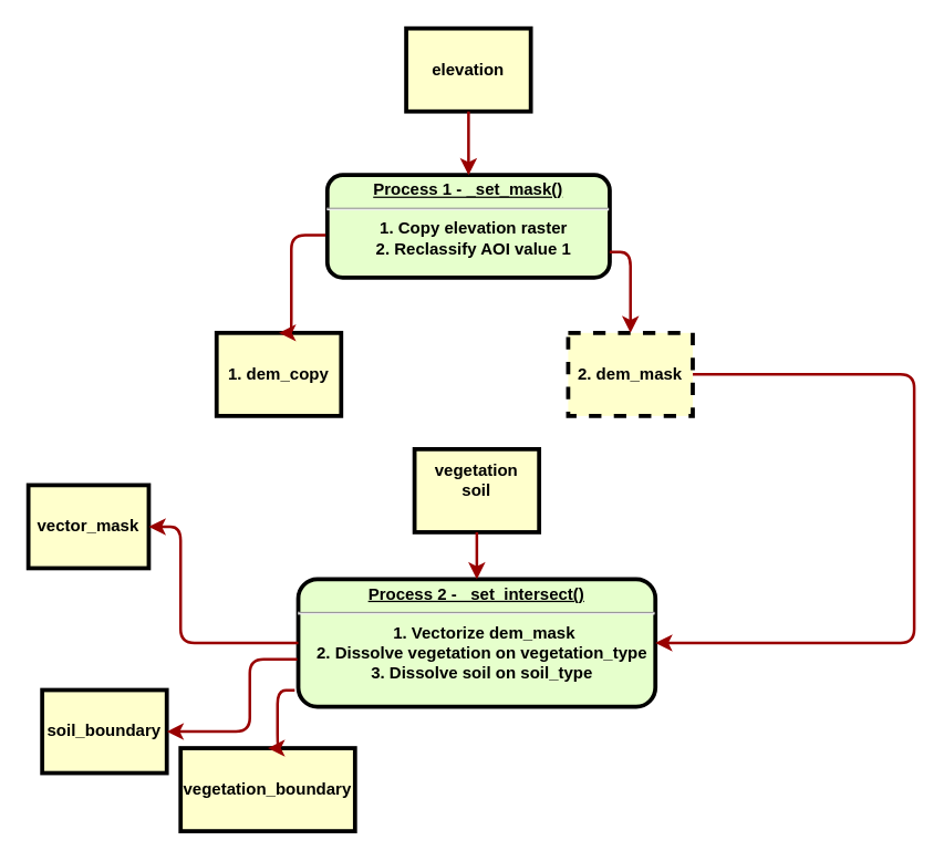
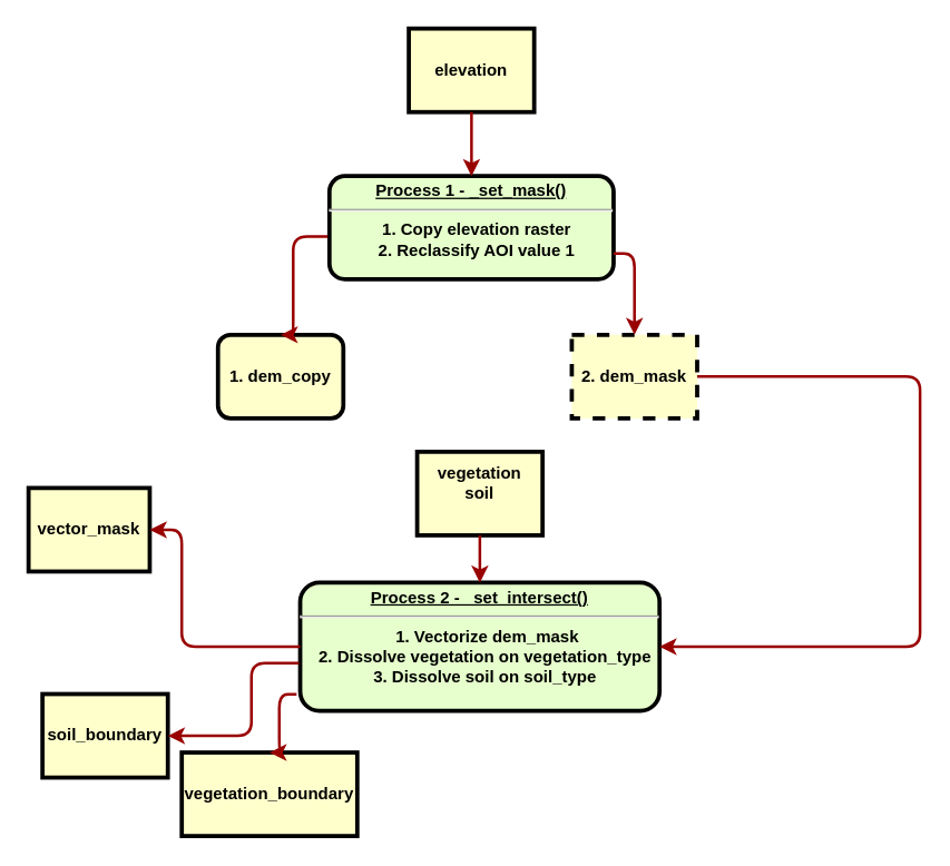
  <mxCell id="0" />
  <mxCell id="1" parent="0" />
  <mxCell id="2" value="&lt;p style=&quot;margin: 0px ; margin-top: 4px ; text-align: center ; text-decoration: underline&quot;&gt;&lt;strong&gt;Process 1 - _set_mask()&lt;br&gt;&lt;/strong&gt;&lt;/p&gt;&lt;hr&gt;&lt;p style=&quot;margin: 0px ; margin-left: 8px&quot;&gt;1. Copy elevation raster&lt;/p&gt;&lt;p style=&quot;margin: 0px ; margin-left: 8px&quot;&gt;2. Reclassify AOI value 1&lt;br&gt;&lt;/p&gt;" style="verticalAlign=middle;align=center;overflow=fill;fontSize=12;fontFamily=Helvetica;html=1;rounded=1;fontStyle=1;strokeWidth=3;fillColor=#E6FFCC" parent="1" vertex="1"><mxGeometry x="236" y="126" width="204" height="74" as="geometry" /></mxCell>
  <mxCell id="3" value="elevation" style="whiteSpace=wrap;align=center;verticalAlign=middle;fontStyle=1;strokeWidth=3;fillColor=#FFFFCC" parent="1" vertex="1"><mxGeometry x="293" y="20" width="90" height="60" as="geometry" /></mxCell>
- <mxCell id="4" value="1. dem_copy" style="whiteSpace=wrap;align=center;verticalAlign=middle;fontStyle=1;strokeWidth=3;fillColor=#FFFFCC" parent="1" vertex="1"><mxGeometry x="156" y="240" width="90" height="60" as="geometry" /></mxCell>
+ <mxCell id="4" value="1. dem_copy" style="whiteSpace=wrap;align=center;verticalAlign=middle;fontStyle=1;strokeWidth=3;fillColor=#FFFFCC;rounded=1;" parent="1" vertex="1"><mxGeometry x="156" y="240" width="90" height="60" as="geometry" /></mxCell>
  <mxCell id="5" value="" style="edgeStyle=none;noEdgeStyle=1;strokeColor=#990000;strokeWidth=2" parent="1" source="3" target="2" edge="1"><mxGeometry width="100" height="100" relative="1" as="geometry"><mxPoint x="20" y="140" as="sourcePoint" /><mxPoint x="120" y="40" as="targetPoint" /></mxGeometry></mxCell>
  <mxCell id="6" value="" style="edgeStyle=elbowEdgeStyle;elbow=horizontal;strokeColor=#990000;strokeWidth=2;entryX=0.5;entryY=0;entryDx=0;entryDy=0;exitX=-0.006;exitY=0.585;exitDx=0;exitDy=0;exitPerimeter=0;" parent="1" source="2" target="4" edge="1"><mxGeometry width="100" height="100" relative="1" as="geometry"><mxPoint x="50" y="390" as="sourcePoint" /><mxPoint x="280" y="281" as="targetPoint" /><Array as="points"><mxPoint x="210" y="200" /></Array></mxGeometry></mxCell>
  <mxCell id="7" style="edgeStyle=orthogonalEdgeStyle;rounded=0;orthogonalLoop=1;jettySize=auto;html=1;exitX=0.5;exitY=1;exitDx=0;exitDy=0;" parent="1" edge="1"><mxGeometry relative="1" as="geometry"><mxPoint x="321" y="251" as="sourcePoint" /><mxPoint x="321" y="251" as="targetPoint" /></mxGeometry></mxCell>
  <mxCell id="8" value="2. dem_mask" style="whiteSpace=wrap;align=center;verticalAlign=middle;fontStyle=1;strokeWidth=3;fillColor=#FFFFCC;dashed=1;" parent="1" vertex="1"><mxGeometry x="410" y="240" width="90" height="60" as="geometry" /></mxCell>
  <mxCell id="9" value="" style="edgeStyle=elbowEdgeStyle;elbow=horizontal;strokeColor=#990000;strokeWidth=2;entryX=0.5;entryY=0;entryDx=0;entryDy=0;exitX=1;exitY=0.75;exitDx=0;exitDy=0;" parent="1" source="2" target="8" edge="1"><mxGeometry width="100" height="100" relative="1" as="geometry"><mxPoint x="340" y="158" as="sourcePoint" /><mxPoint x="355" y="244" as="targetPoint" /><Array as="points"><mxPoint x="455" y="210" /></Array></mxGeometry></mxCell>
  <mxCell id="10" value="&lt;p style=&quot;margin: 0px ; margin-top: 4px ; text-align: center ; text-decoration: underline&quot;&gt;&lt;strong&gt;Process 2 - _set_intersect()&lt;br&gt;&lt;/strong&gt;&lt;/p&gt;&lt;hr&gt;&lt;p style=&quot;margin: 0px ; margin-left: 8px&quot;&gt;&amp;nbsp;1. Vectorize dem_mask&lt;/p&gt;&lt;p style=&quot;margin: 0px ; margin-left: 8px&quot;&gt;2. Dissolve vegetation on vegetation_type&lt;/p&gt;&lt;p style=&quot;margin: 0px ; margin-left: 8px&quot;&gt;3. Dissolve soil on soil_type&lt;br&gt;&lt;/p&gt;" style="verticalAlign=middle;align=center;overflow=fill;fontSize=12;fontFamily=Helvetica;html=1;rounded=1;fontStyle=1;strokeWidth=3;fillColor=#E6FFCC" parent="1" vertex="1"><mxGeometry x="215" y="418" width="258" height="92" as="geometry" /></mxCell>
  <mxCell id="11" value="vegetation&#10;soil&#10;" style="whiteSpace=wrap;align=center;verticalAlign=middle;fontStyle=1;strokeWidth=3;fillColor=#FFFFCC" parent="1" vertex="1"><mxGeometry x="299" y="324" width="90" height="60" as="geometry" /></mxCell>
  <mxCell id="12" value="" style="edgeStyle=none;noEdgeStyle=1;strokeColor=#990000;strokeWidth=2" parent="1" source="11" target="10" edge="1"><mxGeometry width="100" height="100" relative="1" as="geometry"><mxPoint x="80" y="448" as="sourcePoint" /><mxPoint x="180" y="348" as="targetPoint" /></mxGeometry></mxCell>
  <mxCell id="13" style="edgeStyle=orthogonalEdgeStyle;rounded=0;orthogonalLoop=1;jettySize=auto;html=1;exitX=0.5;exitY=1;exitDx=0;exitDy=0;" parent="1" edge="1"><mxGeometry relative="1" as="geometry"><mxPoint x="381" y="559" as="sourcePoint" /><mxPoint x="381" y="559" as="targetPoint" /></mxGeometry></mxCell>
  <mxCell id="14" value="vector_mask" style="whiteSpace=wrap;align=center;verticalAlign=middle;fontStyle=1;strokeWidth=3;fillColor=#FFFFCC" parent="1" vertex="1"><mxGeometry x="20" y="350" width="87" height="60" as="geometry" /></mxCell>
  <mxCell id="15" value="" style="edgeStyle=elbowEdgeStyle;elbow=horizontal;strokeColor=#990000;strokeWidth=2;entryX=1;entryY=0.5;entryDx=0;entryDy=0;exitX=0;exitY=0.5;exitDx=0;exitDy=0;" parent="1" source="10" target="14" edge="1"><mxGeometry width="100" height="100" relative="1" as="geometry"><mxPoint x="290" y="466" as="sourcePoint" /><mxPoint x="415" y="552" as="targetPoint" /><Array as="points"><mxPoint x="130" y="458" /><mxPoint x="165" y="504" /><mxPoint x="415" y="501" /></Array></mxGeometry></mxCell>
  <mxCell id="16" value="" style="edgeStyle=elbowEdgeStyle;elbow=horizontal;strokeColor=#990000;strokeWidth=2;entryX=1;entryY=0.5;entryDx=0;entryDy=0;exitX=1;exitY=0.5;exitDx=0;exitDy=0;" parent="1" source="8" target="10" edge="1"><mxGeometry width="100" height="100" relative="1" as="geometry"><mxPoint x="500" y="338" as="sourcePoint" /><mxPoint x="340" y="524" as="targetPoint" /><Array as="points"><mxPoint x="660" y="370" /><mxPoint x="455" y="390" /></Array></mxGeometry></mxCell>
  <mxCell id="17" value="soil_boundary" style="whiteSpace=wrap;align=center;verticalAlign=middle;fontStyle=1;strokeWidth=3;fillColor=#FFFFCC" parent="1" vertex="1"><mxGeometry x="30" y="498" width="90" height="60" as="geometry" /></mxCell>
  <mxCell id="18" value="" style="edgeStyle=elbowEdgeStyle;elbow=horizontal;strokeColor=#990000;strokeWidth=2;exitX=-0.003;exitY=0.629;exitDx=0;exitDy=0;entryX=1;entryY=0.5;entryDx=0;entryDy=0;exitPerimeter=0;" parent="1" source="10" target="17" edge="1"><mxGeometry width="100" height="100" relative="1" as="geometry"><mxPoint x="520" y="466" as="sourcePoint" /><mxPoint x="694" y="554" as="targetPoint" /><Array as="points"><mxPoint x="180" y="524" /><mxPoint x="200" y="494" /><mxPoint x="295" y="564" /></Array></mxGeometry></mxCell>
  <mxCell id="19" value="vegetation_boundary" style="whiteSpace=wrap;align=center;verticalAlign=middle;fontStyle=1;strokeWidth=3;fillColor=#FFFFCC" parent="1" vertex="1"><mxGeometry x="130" y="540" width="126" height="60" as="geometry" /></mxCell>
  <mxCell id="20" value="" style="edgeStyle=elbowEdgeStyle;elbow=horizontal;strokeColor=#990000;strokeWidth=2;exitX=-0.01;exitY=0.871;exitDx=0;exitDy=0;entryX=0.5;entryY=0;entryDx=0;entryDy=0;exitPerimeter=0;" parent="1" source="10" target="19" edge="1"><mxGeometry width="100" height="100" relative="1" as="geometry"><mxPoint x="630" y="466" as="sourcePoint" /><mxPoint x="804" y="554" as="targetPoint" /><Array as="points"><mxPoint x="200" y="520" /></Array></mxGeometry></mxCell>
